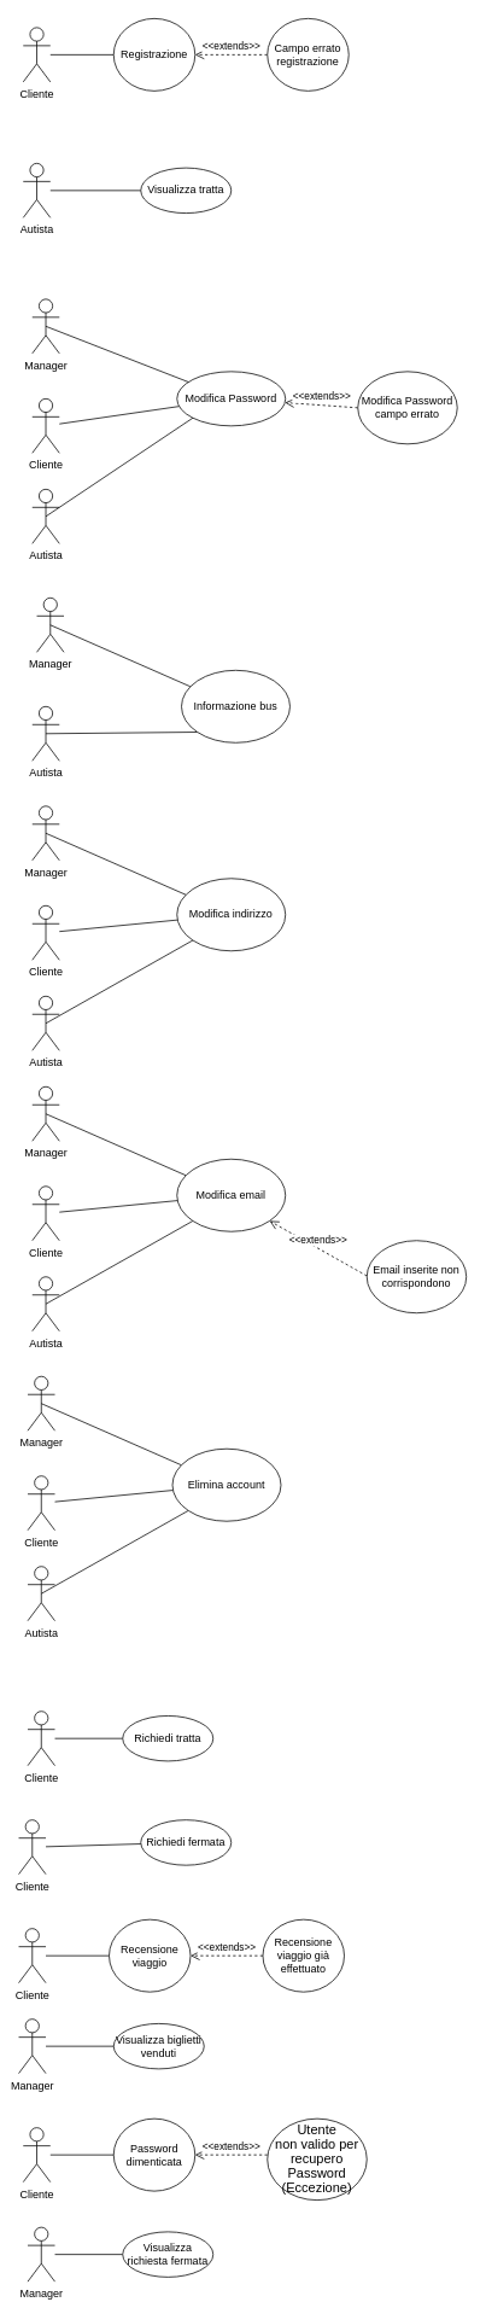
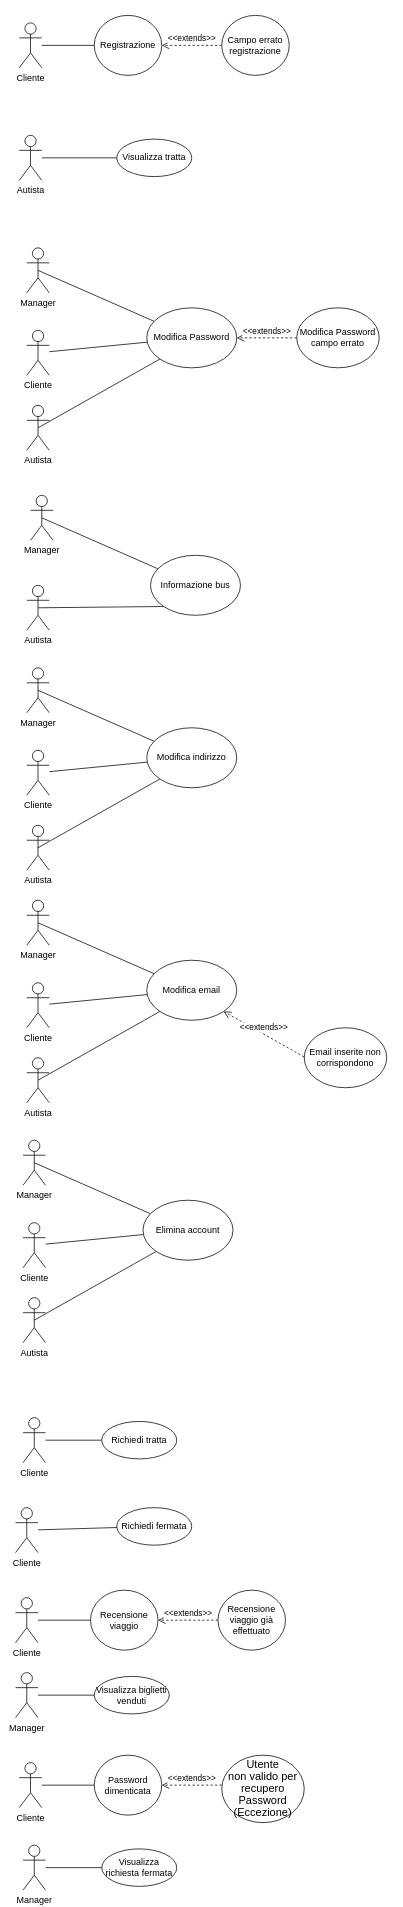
  <mxCell id="0" />
  <mxCell id="1" parent="0" />
  <mxCell id="2" value="Cliente" style="shape=umlActor;verticalLabelPosition=bottom;labelBackgroundColor=#ffffff;verticalAlign=top;html=1;outlineConnect=0;" vertex="1" parent="1"><mxGeometry x="25" y="30" width="30" height="60" as="geometry" /></mxCell>
  <mxCell id="3" value="" style="endArrow=none;html=1;" edge="1" parent="1" source="2" target="4"><mxGeometry width="50" height="50" relative="1" as="geometry"><mxPoint x="25" y="180" as="sourcePoint" /><mxPoint x="75" y="130" as="targetPoint" /></mxGeometry></mxCell>
  <mxCell id="4" value="Registrazione" style="ellipse;whiteSpace=wrap;html=1;" vertex="1" parent="1"><mxGeometry x="125" y="20" width="90" height="80" as="geometry" /></mxCell>
  <mxCell id="5" value="&amp;lt;&amp;lt;extends&amp;gt;&amp;gt;" style="html=1;verticalAlign=bottom;endArrow=open;dashed=1;endSize=8;" edge="1" parent="1" target="4"><mxGeometry relative="1" as="geometry"><mxPoint x="295" y="60" as="sourcePoint" /><mxPoint x="215" y="60" as="targetPoint" /></mxGeometry></mxCell>
  <mxCell id="6" value="Campo errato registrazione" style="ellipse;whiteSpace=wrap;html=1;" vertex="1" parent="1"><mxGeometry x="295" y="20" width="90" height="80" as="geometry" /></mxCell>
  <mxCell id="7" value="Autista" style="shape=umlActor;verticalLabelPosition=bottom;labelBackgroundColor=#ffffff;verticalAlign=top;html=1;outlineConnect=0;" vertex="1" parent="1"><mxGeometry x="25" y="180" width="30" height="60" as="geometry" /></mxCell>
  <mxCell id="8" value="" style="endArrow=none;html=1;" edge="1" parent="1" source="7" target="9"><mxGeometry width="50" height="50" relative="1" as="geometry"><mxPoint x="25" y="330" as="sourcePoint" /><mxPoint x="75" y="280" as="targetPoint" /></mxGeometry></mxCell>
  <mxCell id="9" value="Visualizza tratta" style="ellipse;whiteSpace=wrap;html=1;" vertex="1" parent="1"><mxGeometry x="155" y="185" width="100" height="50" as="geometry" /></mxCell>
  <mxCell id="10" value="Manager" style="shape=umlActor;verticalLabelPosition=bottom;labelBackgroundColor=#ffffff;verticalAlign=top;html=1;outlineConnect=0;" vertex="1" parent="1"><mxGeometry x="35" y="330" width="30" height="60" as="geometry" /></mxCell>
  <mxCell id="11" value="Autista" style="shape=umlActor;verticalLabelPosition=bottom;labelBackgroundColor=#ffffff;verticalAlign=top;html=1;outlineConnect=0;" vertex="1" parent="1"><mxGeometry x="35" y="540" width="30" height="60" as="geometry" /></mxCell>
  <mxCell id="12" value="Cliente" style="shape=umlActor;verticalLabelPosition=bottom;labelBackgroundColor=#ffffff;verticalAlign=top;html=1;outlineConnect=0;" vertex="1" parent="1"><mxGeometry x="35" y="440" width="30" height="60" as="geometry" /></mxCell>
  <mxCell id="13" value="" style="endArrow=none;html=1;exitX=0.5;exitY=0.5;exitDx=0;exitDy=0;exitPerimeter=0;" edge="1" parent="1" source="10" target="16"><mxGeometry width="50" height="50" relative="1" as="geometry"><mxPoint x="85" y="380" as="sourcePoint" /><mxPoint x="115" y="360" as="targetPoint" /></mxGeometry></mxCell>
  <mxCell id="14" value="" style="endArrow=none;html=1;" edge="1" parent="1" source="12" target="16"><mxGeometry width="50" height="50" relative="1" as="geometry"><mxPoint x="100" y="490" as="sourcePoint" /><mxPoint x="145" y="460" as="targetPoint" /></mxGeometry></mxCell>
  <mxCell id="15" value="" style="endArrow=none;html=1;exitX=0.5;exitY=0.5;exitDx=0;exitDy=0;exitPerimeter=0;entryX=0;entryY=1;entryDx=0;entryDy=0;" edge="1" parent="1" source="11" target="16"><mxGeometry width="50" height="50" relative="1" as="geometry"><mxPoint x="95" y="590" as="sourcePoint" /><mxPoint x="145" y="540" as="targetPoint" /></mxGeometry></mxCell>
- <mxCell id="16" value="Modifica Password" style="ellipse;whiteSpace=wrap;html=1;" vertex="1" parent="1"><mxGeometry x="195" y="410" width="120" height="60" as="geometry" /></mxCell>
+ <mxCell id="16" value="Modifica Password" style="ellipse;whiteSpace=wrap;html=1;" vertex="1" parent="1"><mxGeometry x="195" y="410" width="120" height="80" as="geometry" /></mxCell>
  <mxCell id="17" value="&amp;lt;&amp;lt;extends&amp;gt;&amp;gt;" style="html=1;verticalAlign=bottom;endArrow=open;dashed=1;endSize=8;exitX=0;exitY=0.5;exitDx=0;exitDy=0;" edge="1" parent="1" source="18" target="16"><mxGeometry relative="1" as="geometry"><mxPoint x="395" y="449.5" as="sourcePoint" /><mxPoint x="315" y="449.5" as="targetPoint" /></mxGeometry></mxCell>
  <mxCell id="18" value="Modifica Password campo errato" style="ellipse;whiteSpace=wrap;html=1;" vertex="1" parent="1"><mxGeometry x="395" y="410" width="110" height="80" as="geometry" /></mxCell>
  <mxCell id="19" value="Manager" style="shape=umlActor;verticalLabelPosition=bottom;labelBackgroundColor=#ffffff;verticalAlign=top;html=1;outlineConnect=0;" vertex="1" parent="1"><mxGeometry x="40" y="660" width="30" height="60" as="geometry" /></mxCell>
  <mxCell id="20" value="Autista" style="shape=umlActor;verticalLabelPosition=bottom;labelBackgroundColor=#ffffff;verticalAlign=top;html=1;outlineConnect=0;" vertex="1" parent="1"><mxGeometry x="35" y="780" width="30" height="60" as="geometry" /></mxCell>
  <mxCell id="21" value="" style="endArrow=none;html=1;exitX=0.5;exitY=0.5;exitDx=0;exitDy=0;exitPerimeter=0;" edge="1" parent="1" source="19" target="23"><mxGeometry width="50" height="50" relative="1" as="geometry"><mxPoint x="90" y="710" as="sourcePoint" /><mxPoint x="120" y="690" as="targetPoint" /></mxGeometry></mxCell>
  <mxCell id="22" value="" style="endArrow=none;html=1;exitX=0.5;exitY=0.5;exitDx=0;exitDy=0;exitPerimeter=0;entryX=0;entryY=1;entryDx=0;entryDy=0;" edge="1" parent="1" source="20" target="23"><mxGeometry width="50" height="50" relative="1" as="geometry"><mxPoint x="100" y="920" as="sourcePoint" /><mxPoint x="150" y="870" as="targetPoint" /></mxGeometry></mxCell>
  <mxCell id="23" value="Informazione bus" style="ellipse;whiteSpace=wrap;html=1;" vertex="1" parent="1"><mxGeometry x="200" y="740" width="120" height="80" as="geometry" /></mxCell>
  <mxCell id="24" value="Manager" style="shape=umlActor;verticalLabelPosition=bottom;labelBackgroundColor=#ffffff;verticalAlign=top;html=1;outlineConnect=0;" vertex="1" parent="1"><mxGeometry x="35" y="890" width="30" height="60" as="geometry" /></mxCell>
  <mxCell id="25" value="Autista" style="shape=umlActor;verticalLabelPosition=bottom;labelBackgroundColor=#ffffff;verticalAlign=top;html=1;outlineConnect=0;" vertex="1" parent="1"><mxGeometry x="35" y="1100" width="30" height="60" as="geometry" /></mxCell>
  <mxCell id="26" value="Cliente" style="shape=umlActor;verticalLabelPosition=bottom;labelBackgroundColor=#ffffff;verticalAlign=top;html=1;outlineConnect=0;" vertex="1" parent="1"><mxGeometry x="35" y="1000" width="30" height="60" as="geometry" /></mxCell>
  <mxCell id="27" value="" style="endArrow=none;html=1;exitX=0.5;exitY=0.5;exitDx=0;exitDy=0;exitPerimeter=0;" edge="1" parent="1" source="24" target="30"><mxGeometry width="50" height="50" relative="1" as="geometry"><mxPoint x="85" y="940" as="sourcePoint" /><mxPoint x="115" y="920" as="targetPoint" /></mxGeometry></mxCell>
  <mxCell id="28" value="" style="endArrow=none;html=1;" edge="1" parent="1" source="26" target="30"><mxGeometry width="50" height="50" relative="1" as="geometry"><mxPoint x="100" y="1050" as="sourcePoint" /><mxPoint x="145" y="1020" as="targetPoint" /></mxGeometry></mxCell>
  <mxCell id="29" value="" style="endArrow=none;html=1;exitX=0.5;exitY=0.5;exitDx=0;exitDy=0;exitPerimeter=0;entryX=0;entryY=1;entryDx=0;entryDy=0;" edge="1" parent="1" source="25" target="30"><mxGeometry width="50" height="50" relative="1" as="geometry"><mxPoint x="95" y="1150" as="sourcePoint" /><mxPoint x="145" y="1100" as="targetPoint" /></mxGeometry></mxCell>
  <mxCell id="30" value="Modifica indirizzo&lt;span style=&quot;font-family: &amp;#34;helvetica&amp;#34; , &amp;#34;arial&amp;#34; , sans-serif ; font-size: 0px ; white-space: nowrap&quot;&gt;%3CmxGraphModel%3E%3Croot%3E%3CmxCell%20id%3D%220%22%2F%3E%3CmxCell%20id%3D%221%22%20parent%3D%220%22%2F%3E%3CmxCell%20id%3D%222%22%20value%3D%22Manager%22%20style%3D%22shape%3DumlActor%3BverticalLabelPosition%3Dbottom%3BlabelBackgroundColor%3D%23ffffff%3BverticalAlign%3Dtop%3Bhtml%3D1%3BoutlineConnect%3D0%3B%22%20vertex%3D%221%22%20parent%3D%221%22%3E%3CmxGeometry%20x%3D%2230%22%20y%3D%22320%22%20width%3D%2230%22%20height%3D%2260%22%20as%3D%22geometry%22%2F%3E%3C%2FmxCell%3E%3CmxCell%20id%3D%223%22%20value%3D%22Autista%22%20style%3D%22shape%3DumlActor%3BverticalLabelPosition%3Dbottom%3BlabelBackgroundColor%3D%23ffffff%3BverticalAlign%3Dtop%3Bhtml%3D1%3BoutlineConnect%3D0%3B%22%20vertex%3D%221%22%20parent%3D%221%22%3E%3CmxGeometry%20x%3D%2230%22%20y%3D%22530%22%20width%3D%2230%22%20height%3D%2260%22%20as%3D%22geometry%22%2F%3E%3C%2FmxCell%3E%3CmxCell%20id%3D%224%22%20value%3D%22Cliente%22%20style%3D%22shape%3DumlActor%3BverticalLabelPosition%3Dbottom%3BlabelBackgroundColor%3D%23ffffff%3BverticalAlign%3Dtop%3Bhtml%3D1%3BoutlineConnect%3D0%3B%22%20vertex%3D%221%22%20parent%3D%221%22%3E%3CmxGeometry%20x%3D%2230%22%20y%3D%22430%22%20width%3D%2230%22%20height%3D%2260%22%20as%3D%22geometry%22%2F%3E%3C%2FmxCell%3E%3CmxCell%20id%3D%225%22%20value%3D%22%22%20style%3D%22endArrow%3Dnone%3Bhtml%3D1%3BexitX%3D0.5%3BexitY%3D0.5%3BexitDx%3D0%3BexitDy%3D0%3BexitPerimeter%3D0%3B%22%20edge%3D%221%22%20source%3D%222%22%20target%3D%228%22%20parent%3D%221%22%3E%3CmxGeometry%20width%3D%2250%22%20height%3D%2250%22%20relative%3D%221%22%20as%3D%22geometry%22%3E%3CmxPoint%20x%3D%2280%22%20y%3D%22370%22%20as%3D%22sourcePoint%22%2F%3E%3CmxPoint%20x%3D%22110%22%20y%3D%22350%22%20as%3D%22targetPoint%22%2F%3E%3C%2FmxGeometry%3E%3C%2FmxCell%3E%3CmxCell%20id%3D%226%22%20value%3D%22%22%20style%3D%22endArrow%3Dnone%3Bhtml%3D1%3B%22%20edge%3D%221%22%20source%3D%224%22%20target%3D%228%22%20parent%3D%221%22%3E%3CmxGeometry%20width%3D%2250%22%20height%3D%2250%22%20relative%3D%221%22%20as%3D%22geometry%22%3E%3CmxPoint%20x%3D%2295%22%20y%3D%22480%22%20as%3D%22sourcePoint%22%2F%3E%3CmxPoint%20x%3D%22140%22%20y%3D%22450%22%20as%3D%22targetPoint%22%2F%3E%3C%2FmxGeometry%3E%3C%2FmxCell%3E%3CmxCell%20id%3D%227%22%20value%3D%22%22%20style%3D%22endArrow%3Dnone%3Bhtml%3D1%3BexitX%3D0.5%3BexitY%3D0.5%3BexitDx%3D0%3BexitDy%3D0%3BexitPerimeter%3D0%3BentryX%3D0%3BentryY%3D1%3BentryDx%3D0%3BentryDy%3D0%3B%22%20edge%3D%221%22%20source%3D%223%22%20target%3D%228%22%20parent%3D%221%22%3E%3CmxGeometry%20width%3D%2250%22%20height%3D%2250%22%20relative%3D%221%22%20as%3D%22geometry%22%3E%3CmxPoint%20x%3D%2290%22%20y%3D%22580%22%20as%3D%22sourcePoint%22%2F%3E%3CmxPoint%20x%3D%22140%22%20y%3D%22530%22%20as%3D%22targetPoint%22%2F%3E%3C%2FmxGeometry%3E%3C%2FmxCell%3E%3CmxCell%20id%3D%228%22%20value%3D%22Modifica%20Password%22%20style%3D%22ellipse%3BwhiteSpace%3Dwrap%3Bhtml%3D1%3B%22%20vertex%3D%221%22%20parent%3D%221%22%3E%3CmxGeometry%20x%3D%22190%22%20y%3D%22400%22%20width%3D%22120%22%20height%3D%2280%22%20as%3D%22geometry%22%2F%3E%3C%2FmxCell%3E%3CmxCell%20id%3D%229%22%20value%3D%22Informazione%20bus%22%20style%3D%22ellipse%3BwhiteSpace%3Dwrap%3Bhtml%3D1%3B%22%20vertex%3D%221%22%20parent%3D%221%22%3E%3CmxGeometry%20x%3D%22195%22%20y%3D%22730%22%20width%3D%22120%22%20height%3D%2280%22%20as%3D%22geometry%22%2F%3E%3C%2FmxCell%3E%3C%2Froot%3E%3C%2FmxGraphModel%3E&lt;/span&gt;" style="ellipse;whiteSpace=wrap;html=1;" vertex="1" parent="1"><mxGeometry x="195" y="970" width="120" height="80" as="geometry" /></mxCell>
  <mxCell id="31" value="Manager" style="shape=umlActor;verticalLabelPosition=bottom;labelBackgroundColor=#ffffff;verticalAlign=top;html=1;outlineConnect=0;" vertex="1" parent="1"><mxGeometry x="35" y="1200" width="30" height="60" as="geometry" /></mxCell>
  <mxCell id="32" value="Autista" style="shape=umlActor;verticalLabelPosition=bottom;labelBackgroundColor=#ffffff;verticalAlign=top;html=1;outlineConnect=0;" vertex="1" parent="1"><mxGeometry x="35" y="1410" width="30" height="60" as="geometry" /></mxCell>
  <mxCell id="33" value="Cliente" style="shape=umlActor;verticalLabelPosition=bottom;labelBackgroundColor=#ffffff;verticalAlign=top;html=1;outlineConnect=0;" vertex="1" parent="1"><mxGeometry x="35" y="1310" width="30" height="60" as="geometry" /></mxCell>
  <mxCell id="34" value="" style="endArrow=none;html=1;exitX=0.5;exitY=0.5;exitDx=0;exitDy=0;exitPerimeter=0;" edge="1" parent="1" source="31" target="37"><mxGeometry width="50" height="50" relative="1" as="geometry"><mxPoint x="85" y="1250" as="sourcePoint" /><mxPoint x="115" y="1230" as="targetPoint" /></mxGeometry></mxCell>
  <mxCell id="35" value="" style="endArrow=none;html=1;" edge="1" parent="1" source="33" target="37"><mxGeometry width="50" height="50" relative="1" as="geometry"><mxPoint x="100" y="1360" as="sourcePoint" /><mxPoint x="145" y="1330" as="targetPoint" /></mxGeometry></mxCell>
  <mxCell id="36" value="" style="endArrow=none;html=1;exitX=0.5;exitY=0.5;exitDx=0;exitDy=0;exitPerimeter=0;entryX=0;entryY=1;entryDx=0;entryDy=0;" edge="1" parent="1" source="32" target="37"><mxGeometry width="50" height="50" relative="1" as="geometry"><mxPoint x="95" y="1460" as="sourcePoint" /><mxPoint x="145" y="1410" as="targetPoint" /></mxGeometry></mxCell>
  <mxCell id="37" value="Modifica email" style="ellipse;whiteSpace=wrap;html=1;" vertex="1" parent="1"><mxGeometry x="195" y="1280" width="120" height="80" as="geometry" /></mxCell>
  <mxCell id="38" value="Email inserite non corrispondono" style="ellipse;whiteSpace=wrap;html=1;" vertex="1" parent="1"><mxGeometry x="405" y="1370" width="110" height="80" as="geometry" /></mxCell>
  <mxCell id="39" value="&amp;lt;&amp;lt;extends&amp;gt;&amp;gt;" style="html=1;verticalAlign=bottom;endArrow=open;dashed=1;endSize=8;exitX=0;exitY=0.5;exitDx=0;exitDy=0;entryX=1;entryY=1;entryDx=0;entryDy=0;" edge="1" parent="1" target="37"><mxGeometry relative="1" as="geometry"><mxPoint x="405" y="1409" as="sourcePoint" /><mxPoint x="325" y="1409" as="targetPoint" /></mxGeometry></mxCell>
  <mxCell id="40" value="Manager" style="shape=umlActor;verticalLabelPosition=bottom;labelBackgroundColor=#ffffff;verticalAlign=top;html=1;outlineConnect=0;" vertex="1" parent="1"><mxGeometry x="30" y="1520" width="30" height="60" as="geometry" /></mxCell>
  <mxCell id="41" value="Autista" style="shape=umlActor;verticalLabelPosition=bottom;labelBackgroundColor=#ffffff;verticalAlign=top;html=1;outlineConnect=0;" vertex="1" parent="1"><mxGeometry x="30" y="1730" width="30" height="60" as="geometry" /></mxCell>
  <mxCell id="42" value="Cliente" style="shape=umlActor;verticalLabelPosition=bottom;labelBackgroundColor=#ffffff;verticalAlign=top;html=1;outlineConnect=0;" vertex="1" parent="1"><mxGeometry x="30" y="1630" width="30" height="60" as="geometry" /></mxCell>
  <mxCell id="43" value="" style="endArrow=none;html=1;exitX=0.5;exitY=0.5;exitDx=0;exitDy=0;exitPerimeter=0;" edge="1" parent="1" source="40" target="46"><mxGeometry width="50" height="50" relative="1" as="geometry"><mxPoint x="80" y="1570" as="sourcePoint" /><mxPoint x="110" y="1550" as="targetPoint" /></mxGeometry></mxCell>
  <mxCell id="44" value="" style="endArrow=none;html=1;" edge="1" parent="1" source="42" target="46"><mxGeometry width="50" height="50" relative="1" as="geometry"><mxPoint x="95" y="1680" as="sourcePoint" /><mxPoint x="140" y="1650" as="targetPoint" /></mxGeometry></mxCell>
  <mxCell id="45" value="" style="endArrow=none;html=1;exitX=0.5;exitY=0.5;exitDx=0;exitDy=0;exitPerimeter=0;entryX=0;entryY=1;entryDx=0;entryDy=0;" edge="1" parent="1" source="41" target="46"><mxGeometry width="50" height="50" relative="1" as="geometry"><mxPoint x="90" y="1780" as="sourcePoint" /><mxPoint x="140" y="1730" as="targetPoint" /></mxGeometry></mxCell>
  <mxCell id="46" value="Elimina account" style="ellipse;whiteSpace=wrap;html=1;" vertex="1" parent="1"><mxGeometry x="190" y="1600" width="120" height="80" as="geometry" /></mxCell>
  <mxCell id="47" value="Cliente" style="shape=umlActor;verticalLabelPosition=bottom;labelBackgroundColor=#ffffff;verticalAlign=top;html=1;outlineConnect=0;" vertex="1" parent="1"><mxGeometry x="20" y="2010" width="30" height="60" as="geometry" /></mxCell>
  <mxCell id="48" value="" style="endArrow=none;html=1;" edge="1" parent="1" source="47" target="49"><mxGeometry width="50" height="50" relative="1" as="geometry"><mxPoint x="-70" y="2090" as="sourcePoint" /><mxPoint x="-20" y="2040" as="targetPoint" /></mxGeometry></mxCell>
  <mxCell id="49" value="Richiedi fermata" style="ellipse;whiteSpace=wrap;html=1;" vertex="1" parent="1"><mxGeometry x="155" y="2010" width="100" height="50" as="geometry" /></mxCell>
  <mxCell id="50" value="Cliente" style="shape=umlActor;verticalLabelPosition=bottom;labelBackgroundColor=#ffffff;verticalAlign=top;html=1;outlineConnect=0;" vertex="1" parent="1"><mxGeometry x="30" y="1890" width="30" height="60" as="geometry" /></mxCell>
  <mxCell id="51" value="" style="endArrow=none;html=1;" edge="1" parent="1" source="50" target="52"><mxGeometry width="50" height="50" relative="1" as="geometry"><mxPoint y="2040" as="sourcePoint" x="5" /><mxPoint x="55" y="1990" as="targetPoint" /></mxGeometry></mxCell>
  <mxCell id="52" value="Richiedi tratta" style="ellipse;whiteSpace=wrap;html=1;" vertex="1" parent="1"><mxGeometry x="135" y="1895" width="100" height="50" as="geometry" /></mxCell>
  <mxCell id="53" value="Cliente" style="shape=umlActor;verticalLabelPosition=bottom;labelBackgroundColor=#ffffff;verticalAlign=top;html=1;outlineConnect=0;" vertex="1" parent="1"><mxGeometry x="20" y="2130" width="30" height="60" as="geometry" /></mxCell>
  <mxCell id="54" value="" style="endArrow=none;html=1;" edge="1" parent="1" source="53" target="55"><mxGeometry width="50" height="50" relative="1" as="geometry"><mxPoint x="20" y="2280" as="sourcePoint" /><mxPoint x="70" y="2230" as="targetPoint" /></mxGeometry></mxCell>
  <mxCell id="55" value="Recensione viaggio" style="ellipse;whiteSpace=wrap;html=1;" vertex="1" parent="1"><mxGeometry x="120" y="2120" width="90" height="80" as="geometry" /></mxCell>
  <mxCell id="56" value="&amp;lt;&amp;lt;extends&amp;gt;&amp;gt;" style="html=1;verticalAlign=bottom;endArrow=open;dashed=1;endSize=8;" edge="1" parent="1" target="55"><mxGeometry relative="1" as="geometry"><mxPoint x="290" y="2160" as="sourcePoint" /><mxPoint x="210" y="2160" as="targetPoint" /></mxGeometry></mxCell>
  <mxCell id="57" value="Recensione viaggio già effettuato" style="ellipse;whiteSpace=wrap;html=1;" vertex="1" parent="1"><mxGeometry x="290" y="2120" width="90" height="80" as="geometry" /></mxCell>
  <mxCell id="58" value="Manager" style="shape=umlActor;verticalLabelPosition=bottom;labelBackgroundColor=#ffffff;verticalAlign=top;html=1;outlineConnect=0;" vertex="1" parent="1"><mxGeometry x="20" y="2230" width="30" height="60" as="geometry" /></mxCell>
  <mxCell id="59" value="" style="endArrow=none;html=1;" edge="1" parent="1" source="58" target="60"><mxGeometry width="50" height="50" relative="1" as="geometry"><mxPoint x="-5" y="2380" as="sourcePoint" /><mxPoint x="45" y="2330" as="targetPoint" /></mxGeometry></mxCell>
  <mxCell id="60" value="Visualizza biglietti venduti" style="ellipse;whiteSpace=wrap;html=1;" vertex="1" parent="1"><mxGeometry x="125" y="2235" width="100" height="50" as="geometry" /></mxCell>
  <mxCell id="61" value="Cliente" style="shape=umlActor;verticalLabelPosition=bottom;labelBackgroundColor=#ffffff;verticalAlign=top;html=1;outlineConnect=0;" vertex="1" parent="1"><mxGeometry x="25" y="2350" width="30" height="60" as="geometry" /></mxCell>
  <mxCell id="62" value="" style="endArrow=none;html=1;" edge="1" parent="1" source="61" target="63"><mxGeometry width="50" height="50" relative="1" as="geometry"><mxPoint x="25" y="2500" as="sourcePoint" /><mxPoint x="75" y="2450" as="targetPoint" /></mxGeometry></mxCell>
  <mxCell id="63" value="Password dimenticata" style="ellipse;whiteSpace=wrap;html=1;" vertex="1" parent="1"><mxGeometry x="125" y="2340" width="90" height="80" as="geometry" /></mxCell>
  <mxCell id="64" value="&amp;lt;&amp;lt;extends&amp;gt;&amp;gt;" style="html=1;verticalAlign=bottom;endArrow=open;dashed=1;endSize=8;" edge="1" parent="1" target="63"><mxGeometry relative="1" as="geometry"><mxPoint x="295" y="2380" as="sourcePoint" /><mxPoint x="215" y="2380" as="targetPoint" /></mxGeometry></mxCell>
  <mxCell id="65" value="&lt;span style=&quot;font-size: 11.0pt ; line-height: 107% ; font-family: &amp;#34;calibri&amp;#34; , sans-serif&quot;&gt;Utente&lt;br/&gt;non valido per recupero Password (Eccezione)&lt;/span&gt;" style="ellipse;whiteSpace=wrap;html=1;" vertex="1" parent="1"><mxGeometry x="295" y="2340" width="110" height="90" as="geometry" /></mxCell>
  <mxCell id="66" value="Manager" style="shape=umlActor;verticalLabelPosition=bottom;labelBackgroundColor=#ffffff;verticalAlign=top;html=1;outlineConnect=0;" vertex="1" parent="1"><mxGeometry x="30" y="2460" width="30" height="60" as="geometry" /></mxCell>
  <mxCell id="67" value="" style="endArrow=none;html=1;" edge="1" parent="1" source="66" target="68"><mxGeometry width="50" height="50" relative="1" as="geometry"><mxPoint y="2610" as="sourcePoint" x="5" /><mxPoint x="55" y="2560" as="targetPoint" /></mxGeometry></mxCell>
  <mxCell id="68" value="Visualizza richiesta fermata" style="ellipse;whiteSpace=wrap;html=1;" vertex="1" parent="1"><mxGeometry x="135" y="2465" width="100" height="50" as="geometry" /></mxCell>
